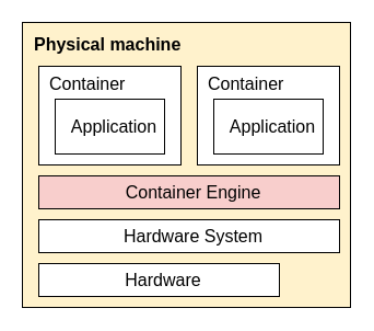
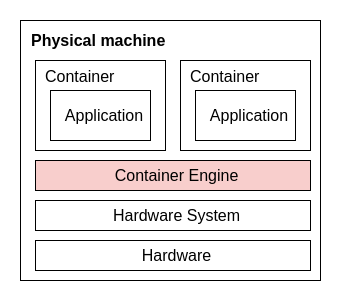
  <mxCell id="0" />
  <mxCell id="1" parent="0" />
- <mxCell id="2" value="Physical machine" style="rounded=0;whiteSpace=wrap;html=1;align=left;verticalAlign=top;spacingLeft=5;spacing=6;fontSize=16;fontStyle=1;fillColor=#fff2cc;" vertex="1" parent="1"><mxGeometry x="20" y="20" width="300" height="260" as="geometry" /></mxCell>
+ <mxCell id="2" value="Physical machine" style="rounded=0;whiteSpace=wrap;html=1;align=left;verticalAlign=top;spacingLeft=5;spacing=6;fontSize=16;fontStyle=1" vertex="1" parent="1"><mxGeometry x="20" y="20" width="300" height="260" as="geometry" /></mxCell>
  <mxCell id="3" value="Container" style="rounded=0;whiteSpace=wrap;html=1;verticalAlign=top;align=left;spacingLeft=8;fontSize=16;" vertex="1" parent="1"><mxGeometry x="35" y="60" width="130" height="90" as="geometry" /></mxCell>
  <mxCell id="4" value="Application" style="rounded=0;whiteSpace=wrap;html=1;verticalAlign=middle;align=center;spacingLeft=8;fontSize=16;" vertex="1" parent="1"><mxGeometry x="50" y="90" width="100" height="50" as="geometry" /></mxCell>
  <mxCell id="5" value="Container Engine" style="rounded=0;whiteSpace=wrap;html=1;verticalAlign=middle;align=center;spacingLeft=8;fontSize=16;fillColor=#f8cecc;" vertex="1" parent="1"><mxGeometry x="35" y="160" width="275" height="30" as="geometry" /></mxCell>
- <mxCell id="6" value="Hardware" style="rounded=0;whiteSpace=wrap;html=1;verticalAlign=middle;align=center;spacingLeft=8;fontSize=16;" vertex="1" parent="1"><mxGeometry x="35" y="240" width="220" height="30" as="geometry" /></mxCell>
+ <mxCell id="6" value="Hardware" style="rounded=0;whiteSpace=wrap;html=1;verticalAlign=middle;align=center;spacingLeft=8;fontSize=16;" vertex="1" parent="1"><mxGeometry x="35" y="240" width="275" height="30" as="geometry" /></mxCell>
  <mxCell id="7" value="Application" style="rounded=0;whiteSpace=wrap;html=1;verticalAlign=middle;align=center;spacingLeft=8;fontSize=16;" vertex="1" parent="1"><mxGeometry x="200" y="90" width="100" height="50" as="geometry" /></mxCell>
  <mxCell id="8" value="Container" style="rounded=0;whiteSpace=wrap;html=1;verticalAlign=top;align=left;spacingLeft=8;fontSize=16;" vertex="1" parent="1"><mxGeometry x="180" y="60" width="130" height="90" as="geometry" /></mxCell>
  <mxCell id="9" value="Application" style="rounded=0;whiteSpace=wrap;html=1;verticalAlign=middle;align=center;spacingLeft=8;fontSize=16;" vertex="1" parent="1"><mxGeometry x="195" y="90" width="100" height="50" as="geometry" /></mxCell>
  <mxCell id="10" value="Hardware System" style="rounded=0;whiteSpace=wrap;html=1;verticalAlign=middle;align=center;spacingLeft=8;fontSize=16;" vertex="1" parent="1"><mxGeometry x="35" y="200" width="275" height="30" as="geometry" /></mxCell>
